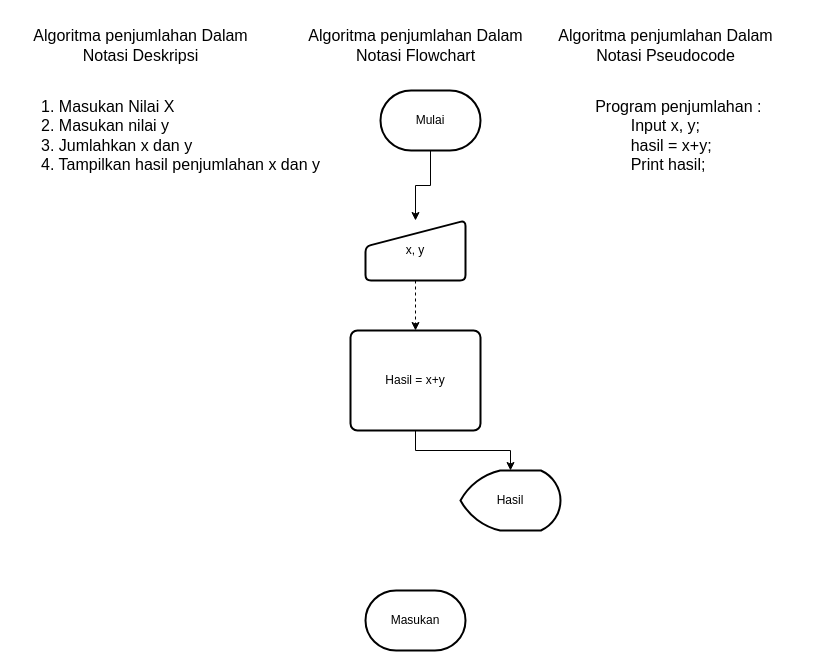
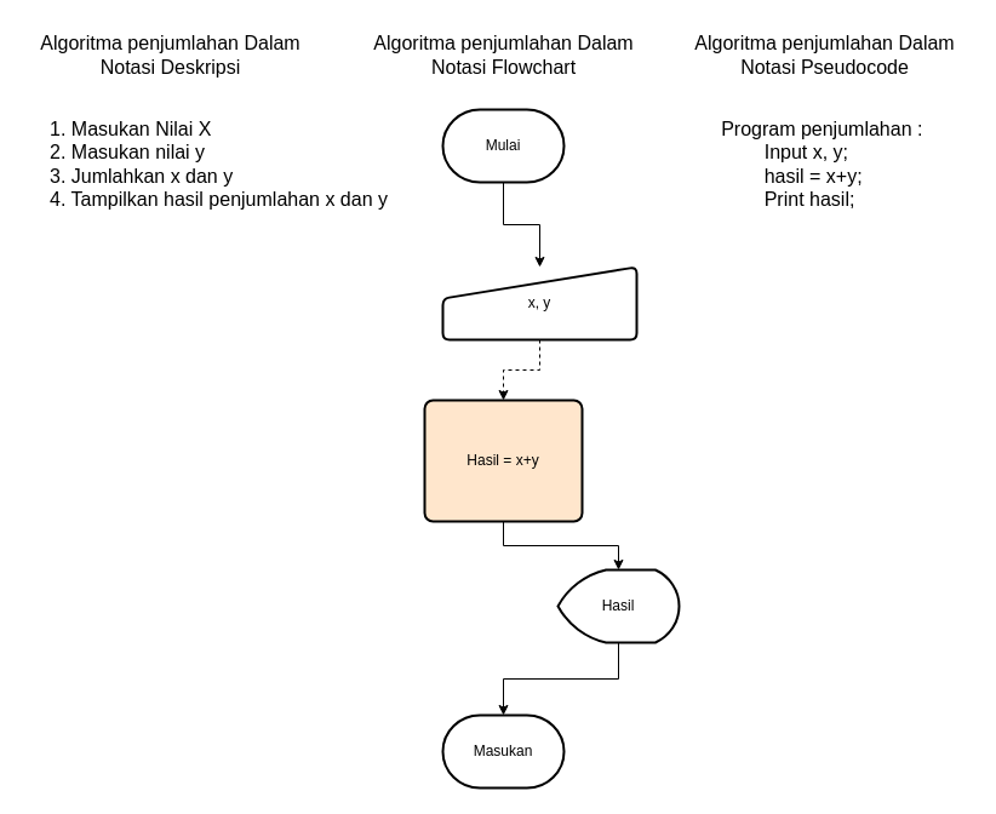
  <mxCell id="0" />
  <mxCell id="1" parent="0" />
  <mxCell id="2" style="edgeStyle=orthogonalEdgeStyle;rounded=0;orthogonalLoop=1;jettySize=auto;html=1;entryX=0.5;entryY=0;entryDx=0;entryDy=0;" parent="1" source="3" target="5" edge="1"><mxGeometry relative="1" as="geometry" /></mxCell>
- <mxCell id="3" value="Mulai" style="strokeWidth=2;html=1;shape=mxgraph.flowchart.terminator;whiteSpace=wrap;" parent="1" vertex="1"><mxGeometry x="380" y="90" width="100" height="60" as="geometry" /></mxCell>
+ <mxCell id="3" value="Mulai" style="strokeWidth=2;html=1;shape=mxgraph.flowchart.terminator;whiteSpace=wrap;" parent="1" vertex="1"><mxGeometry x="365" y="90" width="100" height="60" as="geometry" /></mxCell>
  <mxCell id="4" style="edgeStyle=orthogonalEdgeStyle;rounded=0;orthogonalLoop=1;jettySize=auto;html=1;exitX=0.5;exitY=1;exitDx=0;exitDy=0;entryX=0.5;entryY=0;entryDx=0;entryDy=0;dashed=1;" parent="1" source="5" target="7" edge="1"><mxGeometry relative="1" as="geometry" /></mxCell>
- <mxCell id="5" value="x, y" style="html=1;strokeWidth=2;shape=manualInput;whiteSpace=wrap;rounded=1;size=26;arcSize=11;" parent="1" vertex="1"><mxGeometry x="365" y="220" width="100" height="60" as="geometry" /></mxCell>
+ <mxCell id="5" value="x, y" style="html=1;strokeWidth=2;shape=manualInput;whiteSpace=wrap;rounded=1;size=26;arcSize=11;" parent="1" vertex="1"><mxGeometry x="365" y="220" width="160" height="60" as="geometry" /></mxCell>
  <mxCell id="6" value="" style="edgeStyle=orthogonalEdgeStyle;rounded=0;orthogonalLoop=1;jettySize=auto;html=1;" parent="1" source="7" target="9" edge="1"><mxGeometry relative="1" as="geometry" /></mxCell>
- <mxCell id="7" value="Hasil = x+y" style="rounded=1;whiteSpace=wrap;html=1;absoluteArcSize=1;arcSize=14;strokeWidth=2;" parent="1" vertex="1"><mxGeometry x="350" y="330" width="130" height="100" as="geometry" /></mxCell>
+ <mxCell id="7" value="Hasil = x+y" style="rounded=1;whiteSpace=wrap;html=1;absoluteArcSize=1;arcSize=14;strokeWidth=2;fillColor=#ffe6cc;" parent="1" vertex="1"><mxGeometry x="350" y="330" width="130" height="100" as="geometry" /></mxCell>
+ <mxCell id="8" value="" style="edgeStyle=orthogonalEdgeStyle;rounded=0;orthogonalLoop=1;jettySize=auto;html=1;" parent="1" source="9" target="10" edge="1"><mxGeometry relative="1" as="geometry" /></mxCell>
  <mxCell id="9" value="Hasil" style="strokeWidth=2;html=1;shape=mxgraph.flowchart.display;whiteSpace=wrap;" parent="1" vertex="1"><mxGeometry x="460" y="470" width="100" height="60" as="geometry" /></mxCell>
  <mxCell id="10" value="Masukan" style="strokeWidth=2;html=1;shape=mxgraph.flowchart.terminator;whiteSpace=wrap;" parent="1" vertex="1"><mxGeometry x="365" y="590" width="100" height="60" as="geometry" /></mxCell>
  <mxCell id="11" value="&lt;div style=&quot;text-align: left;&quot;&gt;&lt;span style=&quot;background-color: initial;&quot;&gt;Program penjumlahan :&amp;nbsp;&lt;/span&gt;&lt;/div&gt;&lt;div style=&quot;text-align: left;&quot;&gt;&lt;span style=&quot;background-color: initial;&quot;&gt;&lt;span style=&quot;white-space: pre;&quot;&gt;&#09;&lt;/span&gt;Input x, y;&lt;/span&gt;&lt;/div&gt;&lt;div style=&quot;text-align: left;&quot;&gt;&lt;span style=&quot;background-color: initial;&quot;&gt;&lt;span style=&quot;white-space: pre;&quot;&gt;&#09;&lt;/span&gt;hasil = x+y;&lt;/span&gt;&lt;/div&gt;&lt;div style=&quot;text-align: left;&quot;&gt;&lt;span style=&quot;background-color: initial;&quot;&gt;&lt;span style=&quot;white-space: pre;&quot;&gt;&#09;&lt;/span&gt;Print hasil;&lt;/span&gt;&lt;/div&gt;" style="text;html=1;align=center;verticalAlign=middle;resizable=0;points=[];autosize=1;strokeColor=none;fillColor=none;fontSize=16;" parent="1" vertex="1"><mxGeometry x="585" y="90" width="190" height="90" as="geometry" /></mxCell>
  <mxCell id="12" value="&lt;div style=&quot;text-align: left;&quot;&gt;&lt;span style=&quot;background-color: initial;&quot;&gt;1. Masukan Nilai X&lt;/span&gt;&lt;/div&gt;&lt;div style=&quot;text-align: left;&quot;&gt;&lt;span style=&quot;background-color: initial;&quot;&gt;2. Masukan nilai y&lt;/span&gt;&lt;/div&gt;&lt;div style=&quot;text-align: left;&quot;&gt;&lt;span style=&quot;background-color: initial;&quot;&gt;3. Jumlahkan x dan y&lt;/span&gt;&lt;/div&gt;&lt;div style=&quot;text-align: left;&quot;&gt;&lt;span style=&quot;background-color: initial;&quot;&gt;4. Tampilkan hasil penjumlahan x dan y&lt;/span&gt;&lt;/div&gt;" style="text;html=1;align=center;verticalAlign=middle;resizable=0;points=[];autosize=1;strokeColor=none;fillColor=none;fontSize=16;" parent="1" vertex="1"><mxGeometry x="30" y="90" width="300" height="90" as="geometry" /></mxCell>
  <mxCell id="13" value="Algoritma penjumlahan Dalam &lt;br&gt;Notasi Deskripsi" style="text;html=1;align=center;verticalAlign=middle;resizable=0;points=[];autosize=1;strokeColor=none;fillColor=none;fontSize=16;" parent="1" vertex="1"><mxGeometry x="20" y="20" width="240" height="50" as="geometry" /></mxCell>
  <mxCell id="14" value="Algoritma penjumlahan Dalam&lt;br&gt;Notasi Flowchart" style="text;html=1;align=center;verticalAlign=middle;resizable=0;points=[];autosize=1;strokeColor=none;fillColor=none;fontSize=16;" parent="1" vertex="1"><mxGeometry x="295" y="20" width="240" height="50" as="geometry" /></mxCell>
- <mxCell id="15" value="Algoritma penjumlahan Dalam&lt;br&gt;Notasi Pseudocode" style="text;html=1;align=center;verticalAlign=middle;resizable=0;points=[];autosize=1;strokeColor=none;fillColor=none;fontSize=16;" parent="1" vertex="1"><mxGeometry x="545" y="20" width="240" height="50" as="geometry" /></mxCell>
+ <mxCell id="15" value="Algoritma penjumlahan Dalam&lt;br&gt;Notasi Pseudocode" style="text;html=1;align=center;verticalAlign=middle;resizable=0;points=[];autosize=1;strokeColor=none;fillColor=none;fontSize=16;" parent="1" vertex="1"><mxGeometry x="560" y="20" width="240" height="50" as="geometry" /></mxCell>
